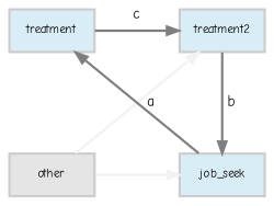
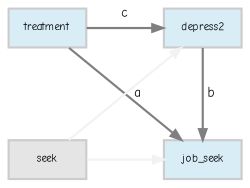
  digraph {
    fontname="Comic Neue"
    rankdir=TB
    node [color=gray80 fillcolor="#d9edf7" fixedsize=true fontname="Comic Neue" fontsize="5%" shape=rectangle style=filled]
    edge [arrowsize=.5 color=gray50 fontname="Comic Neue" fontsize=6 style=filled]
    treatment [height=.25 width=.5]
-   depress2 [height=.25 width=.5 label=treatment2]
-   other [fillcolor=gray90 height=.25 width=.5]
+   depress2 [height=.25 width=.5]
+   other [fillcolor=gray90 height=.25 width=.5 label=seek]
    job_seek [height=.25 width=.5]
    subgraph sub_1 {
      rank=same
      treatment
      depress2
    }
    subgraph sub_2 {
      rank=same
      other
      job_seek
    }
    treatment -> depress2 [label=" c "]
-   job_seek -> treatment [label=" a"]
+   treatment -> job_seek [label=" a"]
    depress2 -> job_seek [label=" b"]
    other -> depress2 [color=gray95]
    other -> job_seek [color=gray95]
  }
